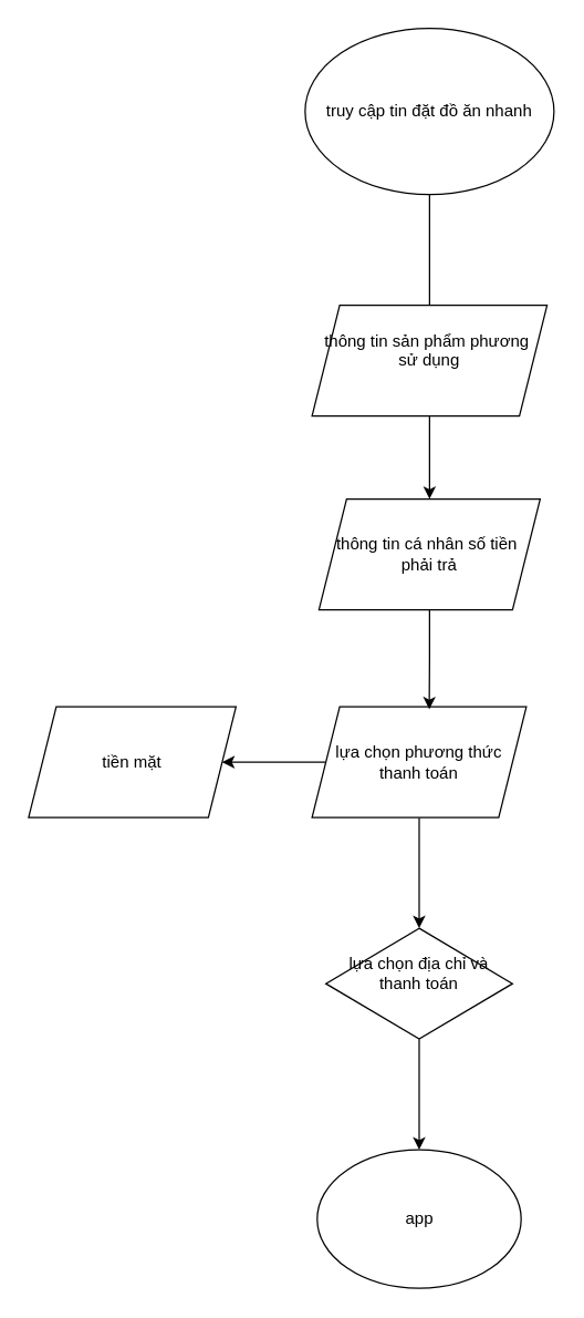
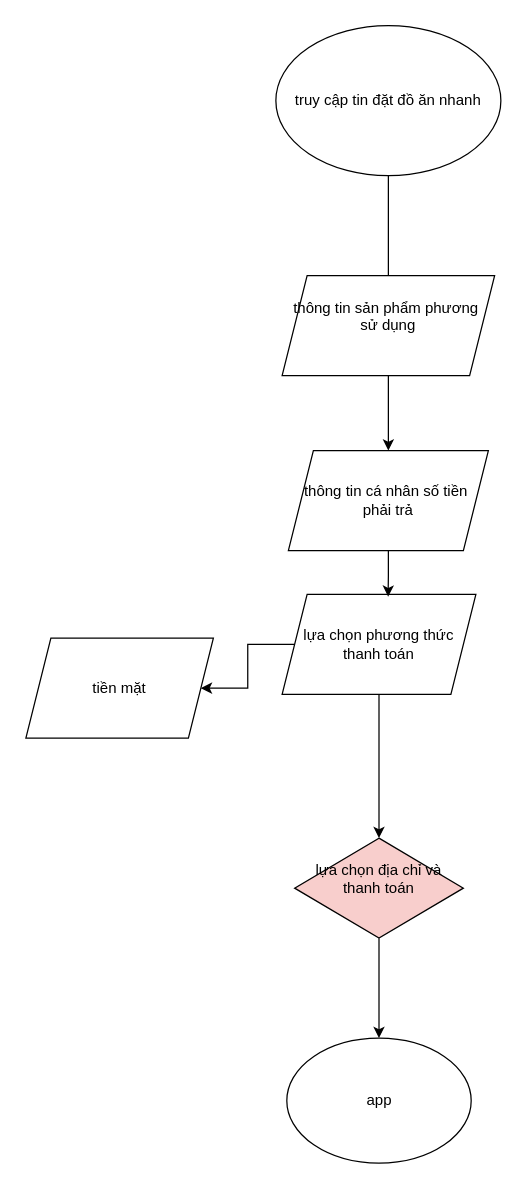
  <mxCell id="0" />
  <mxCell id="1" parent="0" />
  <mxCell id="2" style="edgeStyle=orthogonalEdgeStyle;rounded=0;orthogonalLoop=1;jettySize=auto;html=1;" edge="1" parent="1" source="3"><mxGeometry relative="1" as="geometry"><mxPoint x="310" y="230" as="targetPoint" /></mxGeometry></mxCell>
  <mxCell id="3" value="truy cập tin đặt đồ ăn nhanh" style="ellipse;whiteSpace=wrap;html=1;" vertex="1" parent="1"><mxGeometry x="220" y="20" width="180" height="120" as="geometry" /></mxCell>
  <mxCell id="4" style="edgeStyle=orthogonalEdgeStyle;rounded=0;orthogonalLoop=1;jettySize=auto;html=1;" edge="1" parent="1" source="5" target="6"><mxGeometry relative="1" as="geometry"><mxPoint x="310" y="380" as="targetPoint" /></mxGeometry></mxCell>
  <mxCell id="5" value="thông tin sản phẩm phương&amp;nbsp;&lt;div&gt;sử dụng&lt;/div&gt;&lt;div&gt;&lt;br&gt;&lt;/div&gt;" style="shape=parallelogram;perimeter=parallelogramPerimeter;whiteSpace=wrap;html=1;fixedSize=1;" vertex="1" parent="1"><mxGeometry x="225" y="220" width="170" height="80" as="geometry" /></mxCell>
  <mxCell id="6" value="thông tin cá nhân số tiền&amp;nbsp;&lt;div&gt;phải trả&lt;/div&gt;" style="shape=parallelogram;perimeter=parallelogramPerimeter;whiteSpace=wrap;html=1;fixedSize=1;" vertex="1" parent="1"><mxGeometry x="230" y="360" width="160" height="80" as="geometry" /></mxCell>
  <mxCell id="7" style="edgeStyle=orthogonalEdgeStyle;rounded=0;orthogonalLoop=1;jettySize=auto;html=1;" edge="1" parent="1" source="9"><mxGeometry relative="1" as="geometry"><mxPoint x="302.5" y="670" as="targetPoint" /></mxGeometry></mxCell>
  <mxCell id="8" style="edgeStyle=orthogonalEdgeStyle;rounded=0;orthogonalLoop=1;jettySize=auto;html=1;" edge="1" parent="1" source="9" target="13"><mxGeometry relative="1" as="geometry"><mxPoint x="160" y="550" as="targetPoint" /></mxGeometry></mxCell>
- <mxCell id="9" value="lựa chọn phương thức&lt;div&gt;thanh toán&lt;/div&gt;" style="shape=parallelogram;perimeter=parallelogramPerimeter;whiteSpace=wrap;html=1;fixedSize=1;" vertex="1" parent="1"><mxGeometry x="225" y="510" width="155" height="80" as="geometry" /></mxCell>
+ <mxCell id="9" value="lựa chọn phương thức&lt;div&gt;thanh toán&lt;/div&gt;" style="shape=parallelogram;perimeter=parallelogramPerimeter;whiteSpace=wrap;html=1;fixedSize=1;" vertex="1" parent="1"><mxGeometry x="225" y="475" width="155" height="80" as="geometry" /></mxCell>
  <mxCell id="10" style="edgeStyle=orthogonalEdgeStyle;rounded=0;orthogonalLoop=1;jettySize=auto;html=1;entryX=0.547;entryY=0.023;entryDx=0;entryDy=0;entryPerimeter=0;" edge="1" parent="1" source="6" target="9"><mxGeometry relative="1" as="geometry" /></mxCell>
  <mxCell id="11" style="edgeStyle=orthogonalEdgeStyle;rounded=0;orthogonalLoop=1;jettySize=auto;html=1;" edge="1" parent="1" source="12" target="14"><mxGeometry relative="1" as="geometry"><mxPoint x="302.5" y="820" as="targetPoint" /></mxGeometry></mxCell>
- <mxCell id="12" value="lựa chọn địa chỉ và thanh toán&lt;div&gt;&lt;br&gt;&lt;/div&gt;" style="rhombus;whiteSpace=wrap;html=1;" vertex="1" parent="1"><mxGeometry x="235" y="670" width="135" height="80" as="geometry" /></mxCell>
+ <mxCell id="12" value="lựa chọn địa chỉ và thanh toán&lt;div&gt;&lt;br&gt;&lt;/div&gt;" style="rhombus;whiteSpace=wrap;html=1;fillColor=#f8cecc;" vertex="1" parent="1"><mxGeometry x="235" y="670" width="135" height="80" as="geometry" /></mxCell>
  <mxCell id="13" value="tiền mặt" style="shape=parallelogram;perimeter=parallelogramPerimeter;whiteSpace=wrap;html=1;fixedSize=1;" vertex="1" parent="1"><mxGeometry x="20" y="510" width="150" height="80" as="geometry" /></mxCell>
  <mxCell id="14" value="app" style="ellipse;whiteSpace=wrap;html=1;" vertex="1" parent="1"><mxGeometry x="228.75" y="830" width="147.5" height="100" as="geometry" /></mxCell>
